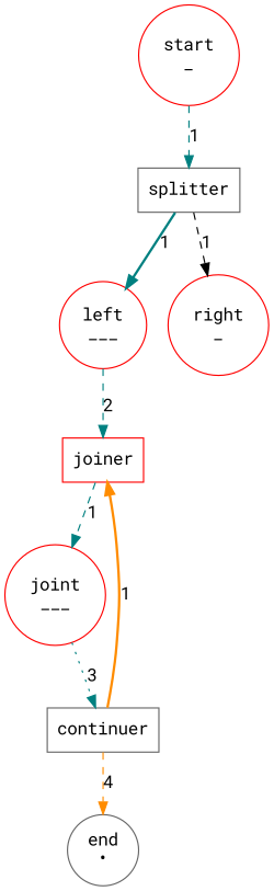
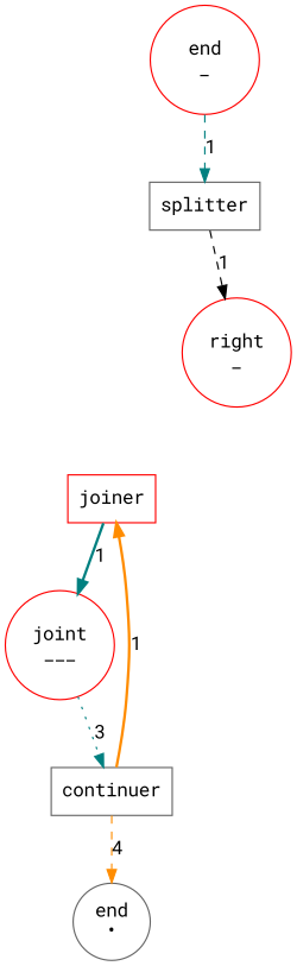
  digraph {
    fontname="Roboto Mono"
    node [color=red fontname="Roboto Mono" shape=circle]
    edge [color=teal fontname="Roboto Mono" style=dashed]
-   n1 [label="start\n_\n"]
+   n1 [label="end\n_\n"]
    n2 [color=gray40 label=splitter shape=box]
-   n3 [label="left\n___\n"]
    n4 [label="right\n_\n"]
    n5 [label=joiner shape=box]
    n6 [label="joint\n___\n"]
    n7 [color=gray40 label=continuer shape=box]
    n8 [color=gray40 label="end\n•\n"]
    n1 -> n2 [label=1]
-   n2 -> n3 [label=1 style=bold]
    n2 -> n4 [color=black label=1]
-   n3 -> n5 [label=2]
-   n5 -> n6 [label=1]
+   n5 -> n6 [label=1 style=bold]
    n6 -> n7 [label=3 style=dotted]
    n7 -> n5 [color=darkorange label=1 style=bold]
    n7 -> n8 [color=darkorange label=4]
  }
